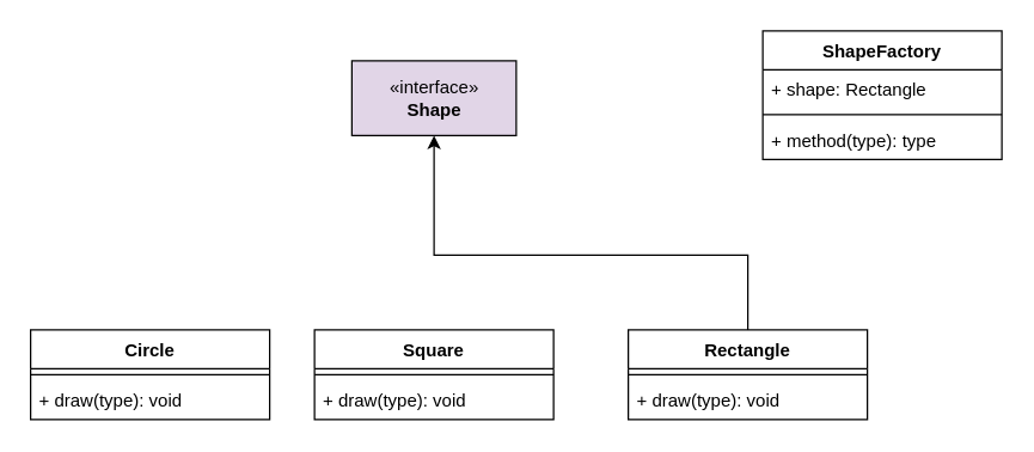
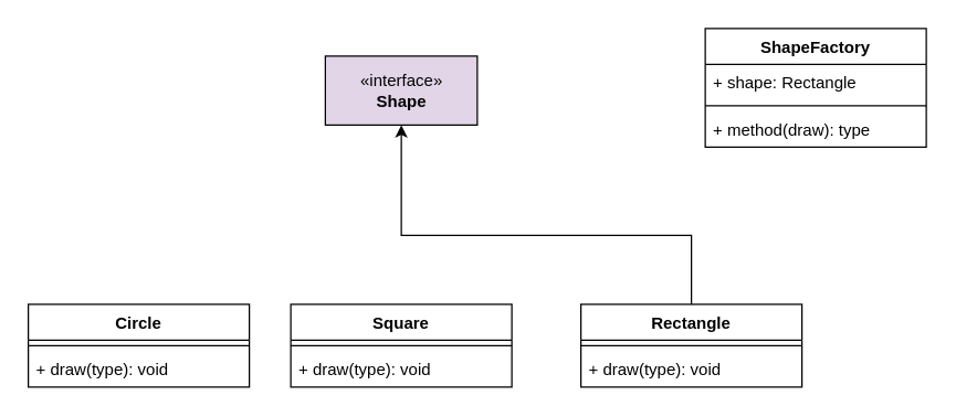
  <mxCell id="0" />
  <mxCell id="1" parent="0" />
  <mxCell id="2" value="Circle" style="swimlane;fontStyle=1;align=center;verticalAlign=top;childLayout=stackLayout;horizontal=1;startSize=26;horizontalStack=0;resizeParent=1;resizeParentMax=0;resizeLast=0;collapsible=1;marginBottom=0;" vertex="1" parent="1"><mxGeometry x="20" y="220" width="160" height="60" as="geometry" /></mxCell>
  <mxCell id="3" value="" style="line;strokeWidth=1;fillColor=none;align=left;verticalAlign=middle;spacingTop=-1;spacingLeft=3;spacingRight=3;rotatable=0;labelPosition=right;points=[];portConstraint=eastwest;" vertex="1" parent="2"><mxGeometry y="26" width="160" height="8" as="geometry" /></mxCell>
  <mxCell id="4" value="+ draw(type): void" style="text;strokeColor=none;fillColor=none;align=left;verticalAlign=top;spacingLeft=4;spacingRight=4;overflow=hidden;rotatable=0;points=[[0,0.5],[1,0.5]];portConstraint=eastwest;" vertex="1" parent="2"><mxGeometry y="34" width="160" height="26" as="geometry" /></mxCell>
  <mxCell id="5" value="Square" style="swimlane;fontStyle=1;align=center;verticalAlign=top;childLayout=stackLayout;horizontal=1;startSize=26;horizontalStack=0;resizeParent=1;resizeParentMax=0;resizeLast=0;collapsible=1;marginBottom=0;" vertex="1" parent="1"><mxGeometry x="210" y="220" width="160" height="60" as="geometry" /></mxCell>
  <mxCell id="6" value="" style="line;strokeWidth=1;fillColor=none;align=left;verticalAlign=middle;spacingTop=-1;spacingLeft=3;spacingRight=3;rotatable=0;labelPosition=right;points=[];portConstraint=eastwest;" vertex="1" parent="5"><mxGeometry y="26" width="160" height="8" as="geometry" /></mxCell>
  <mxCell id="7" value="+ draw(type): void" style="text;strokeColor=none;fillColor=none;align=left;verticalAlign=top;spacingLeft=4;spacingRight=4;overflow=hidden;rotatable=0;points=[[0,0.5],[1,0.5]];portConstraint=eastwest;" vertex="1" parent="5"><mxGeometry y="34" width="160" height="26" as="geometry" /></mxCell>
  <mxCell id="8" style="edgeStyle=orthogonalEdgeStyle;rounded=0;orthogonalLoop=1;jettySize=auto;html=1;" edge="1" parent="1" source="9"><mxGeometry relative="1" as="geometry"><mxPoint x="290" y="90" as="targetPoint" /><Array as="points"><mxPoint x="500" y="170" /><mxPoint x="290" y="170" /></Array></mxGeometry></mxCell>
  <mxCell id="9" value="Rectangle" style="swimlane;fontStyle=1;align=center;verticalAlign=top;childLayout=stackLayout;horizontal=1;startSize=26;horizontalStack=0;resizeParent=1;resizeParentMax=0;resizeLast=0;collapsible=1;marginBottom=0;" vertex="1" parent="1"><mxGeometry x="420" y="220" width="160" height="60" as="geometry" /></mxCell>
  <mxCell id="10" value="" style="line;strokeWidth=1;fillColor=none;align=left;verticalAlign=middle;spacingTop=-1;spacingLeft=3;spacingRight=3;rotatable=0;labelPosition=right;points=[];portConstraint=eastwest;" vertex="1" parent="9"><mxGeometry y="26" width="160" height="8" as="geometry" /></mxCell>
  <mxCell id="11" value="+ draw(type): void" style="text;strokeColor=none;fillColor=none;align=left;verticalAlign=top;spacingLeft=4;spacingRight=4;overflow=hidden;rotatable=0;points=[[0,0.5],[1,0.5]];portConstraint=eastwest;" vertex="1" parent="9"><mxGeometry y="34" width="160" height="26" as="geometry" /></mxCell>
  <mxCell id="12" value="«interface»&lt;br&gt;&lt;b&gt;Shape&lt;/b&gt;" style="html=1;fillColor=#e1d5e7;" vertex="1" parent="1"><mxGeometry x="235" y="40" width="110" height="50" as="geometry" /></mxCell>
  <mxCell id="13" value="ShapeFactory" style="swimlane;fontStyle=1;align=center;verticalAlign=top;childLayout=stackLayout;horizontal=1;startSize=26;horizontalStack=0;resizeParent=1;resizeParentMax=0;resizeLast=0;collapsible=1;marginBottom=0;" vertex="1" parent="1"><mxGeometry x="510" y="20" width="160" height="86" as="geometry" /></mxCell>
  <mxCell id="14" value="+ shape: Rectangle" style="text;strokeColor=none;fillColor=none;align=left;verticalAlign=top;spacingLeft=4;spacingRight=4;overflow=hidden;rotatable=0;points=[[0,0.5],[1,0.5]];portConstraint=eastwest;" vertex="1" parent="13"><mxGeometry y="26" width="160" height="26" as="geometry" /></mxCell>
  <mxCell id="15" value="" style="line;strokeWidth=1;fillColor=none;align=left;verticalAlign=middle;spacingTop=-1;spacingLeft=3;spacingRight=3;rotatable=0;labelPosition=right;points=[];portConstraint=eastwest;" vertex="1" parent="13"><mxGeometry y="52" width="160" height="8" as="geometry" /></mxCell>
- <mxCell id="16" value="+ method(type): type" style="text;strokeColor=none;fillColor=none;align=left;verticalAlign=top;spacingLeft=4;spacingRight=4;overflow=hidden;rotatable=0;points=[[0,0.5],[1,0.5]];portConstraint=eastwest;" vertex="1" parent="13"><mxGeometry y="60" width="160" height="26" as="geometry" /></mxCell>
+ <mxCell id="16" value="+ method(draw): type" style="text;strokeColor=none;fillColor=none;align=left;verticalAlign=top;spacingLeft=4;spacingRight=4;overflow=hidden;rotatable=0;points=[[0,0.5],[1,0.5]];portConstraint=eastwest;" vertex="1" parent="13"><mxGeometry y="60" width="160" height="26" as="geometry" /></mxCell>
